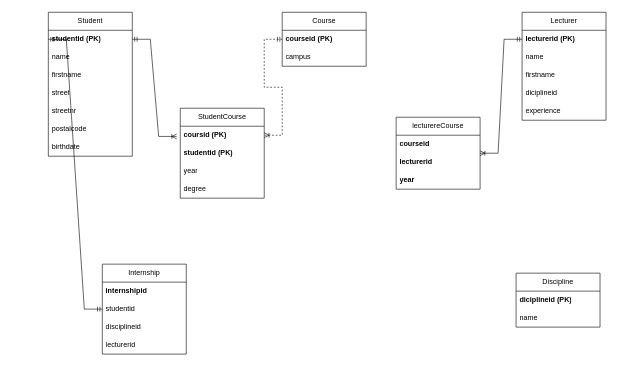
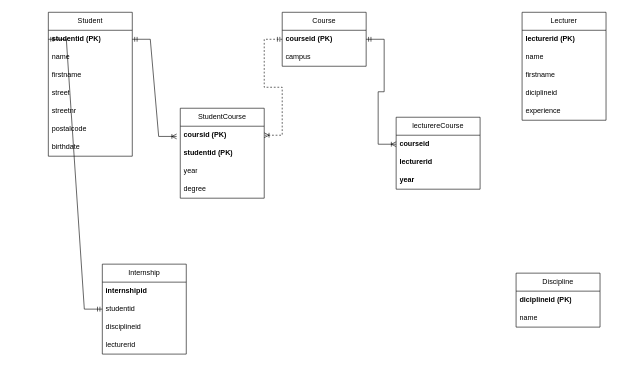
  <mxCell id="0" />
  <mxCell id="1" parent="0" />
  <mxCell id="2" value="Student" style="swimlane;fontStyle=0;childLayout=stackLayout;horizontal=1;startSize=30;horizontalStack=0;resizeParent=1;resizeParentMax=0;resizeLast=0;collapsible=1;marginBottom=0;whiteSpace=wrap;html=1;" vertex="1" parent="1"><mxGeometry x="80" y="20" width="140" height="240" as="geometry"><mxRectangle x="150" y="110" width="80" height="30" as="alternateBounds" /></mxGeometry></mxCell>
  <mxCell id="3" value="studentid (PK)" style="text;strokeColor=none;fillColor=none;align=left;verticalAlign=middle;spacingLeft=4;spacingRight=4;overflow=hidden;points=[[0,0.5],[1,0.5]];portConstraint=eastwest;rotatable=0;whiteSpace=wrap;html=1;fontStyle=1" vertex="1" parent="2"><mxGeometry y="30" width="140" height="30" as="geometry" /></mxCell>
  <mxCell id="4" value="name" style="text;strokeColor=none;fillColor=none;align=left;verticalAlign=middle;spacingLeft=4;spacingRight=4;overflow=hidden;points=[[0,0.5],[1,0.5]];portConstraint=eastwest;rotatable=0;whiteSpace=wrap;html=1;" vertex="1" parent="2"><mxGeometry y="60" width="140" height="30" as="geometry" /></mxCell>
  <mxCell id="5" value="firstname" style="text;strokeColor=none;fillColor=none;align=left;verticalAlign=middle;spacingLeft=4;spacingRight=4;overflow=hidden;points=[[0,0.5],[1,0.5]];portConstraint=eastwest;rotatable=0;whiteSpace=wrap;html=1;" vertex="1" parent="2"><mxGeometry y="90" width="140" height="30" as="geometry" /></mxCell>
  <mxCell id="6" value="&lt;div&gt;street&lt;/div&gt;" style="text;strokeColor=none;fillColor=none;align=left;verticalAlign=middle;spacingLeft=4;spacingRight=4;overflow=hidden;points=[[0,0.5],[1,0.5]];portConstraint=eastwest;rotatable=0;whiteSpace=wrap;html=1;" vertex="1" parent="2"><mxGeometry y="120" width="140" height="30" as="geometry" /></mxCell>
  <mxCell id="7" value="streetnr" style="text;strokeColor=none;fillColor=none;align=left;verticalAlign=middle;spacingLeft=4;spacingRight=4;overflow=hidden;points=[[0,0.5],[1,0.5]];portConstraint=eastwest;rotatable=0;whiteSpace=wrap;html=1;" vertex="1" parent="2"><mxGeometry y="150" width="140" height="30" as="geometry" /></mxCell>
  <mxCell id="8" value="postalcode" style="text;strokeColor=none;fillColor=none;align=left;verticalAlign=middle;spacingLeft=4;spacingRight=4;overflow=hidden;points=[[0,0.5],[1,0.5]];portConstraint=eastwest;rotatable=0;whiteSpace=wrap;html=1;" vertex="1" parent="2"><mxGeometry y="180" width="140" height="30" as="geometry" /></mxCell>
  <mxCell id="9" value="birthdate" style="text;strokeColor=none;fillColor=none;align=left;verticalAlign=middle;spacingLeft=4;spacingRight=4;overflow=hidden;points=[[0,0.5],[1,0.5]];portConstraint=eastwest;rotatable=0;whiteSpace=wrap;html=1;" vertex="1" parent="2"><mxGeometry y="210" width="140" height="30" as="geometry" /></mxCell>
  <mxCell id="10" value="Course" style="swimlane;fontStyle=0;childLayout=stackLayout;horizontal=1;startSize=30;horizontalStack=0;resizeParent=1;resizeParentMax=0;resizeLast=0;collapsible=1;marginBottom=0;whiteSpace=wrap;html=1;" vertex="1" parent="1"><mxGeometry x="470" y="20" width="140" height="90" as="geometry" /></mxCell>
  <mxCell id="11" value="&lt;b&gt;courseid (PK)&lt;br&gt;&lt;/b&gt;" style="text;strokeColor=none;fillColor=none;align=left;verticalAlign=middle;spacingLeft=4;spacingRight=4;overflow=hidden;points=[[0,0.5],[1,0.5]];portConstraint=eastwest;rotatable=0;whiteSpace=wrap;html=1;" vertex="1" parent="10"><mxGeometry y="30" width="140" height="30" as="geometry" /></mxCell>
  <mxCell id="12" value="campus" style="text;strokeColor=none;fillColor=none;align=left;verticalAlign=middle;spacingLeft=4;spacingRight=4;overflow=hidden;points=[[0,0.5],[1,0.5]];portConstraint=eastwest;rotatable=0;whiteSpace=wrap;html=1;" vertex="1" parent="10"><mxGeometry y="60" width="140" height="30" as="geometry" /></mxCell>
  <mxCell id="13" value="Lecturer" style="swimlane;fontStyle=0;childLayout=stackLayout;horizontal=1;startSize=30;horizontalStack=0;resizeParent=1;resizeParentMax=0;resizeLast=0;collapsible=1;marginBottom=0;whiteSpace=wrap;html=1;" vertex="1" parent="1"><mxGeometry x="870" y="20" width="140" height="180" as="geometry" /></mxCell>
  <mxCell id="14" value="&lt;b&gt;lecturerid (PK)&lt;br&gt;&lt;/b&gt;" style="text;strokeColor=none;fillColor=none;align=left;verticalAlign=middle;spacingLeft=4;spacingRight=4;overflow=hidden;points=[[0,0.5],[1,0.5]];portConstraint=eastwest;rotatable=0;whiteSpace=wrap;html=1;" vertex="1" parent="13"><mxGeometry y="30" width="140" height="30" as="geometry" /></mxCell>
  <mxCell id="15" value="&lt;div&gt;name&lt;/div&gt;" style="text;strokeColor=none;fillColor=none;align=left;verticalAlign=middle;spacingLeft=4;spacingRight=4;overflow=hidden;points=[[0,0.5],[1,0.5]];portConstraint=eastwest;rotatable=0;whiteSpace=wrap;html=1;" vertex="1" parent="13"><mxGeometry y="60" width="140" height="30" as="geometry" /></mxCell>
  <mxCell id="16" value="firstname" style="text;strokeColor=none;fillColor=none;align=left;verticalAlign=middle;spacingLeft=4;spacingRight=4;overflow=hidden;points=[[0,0.5],[1,0.5]];portConstraint=eastwest;rotatable=0;whiteSpace=wrap;html=1;" vertex="1" parent="13"><mxGeometry y="90" width="140" height="30" as="geometry" /></mxCell>
  <mxCell id="17" value="diciplineid" style="text;strokeColor=none;fillColor=none;align=left;verticalAlign=middle;spacingLeft=4;spacingRight=4;overflow=hidden;points=[[0,0.5],[1,0.5]];portConstraint=eastwest;rotatable=0;whiteSpace=wrap;html=1;" vertex="1" parent="13"><mxGeometry y="120" width="140" height="30" as="geometry" /></mxCell>
  <mxCell id="18" value="experience" style="text;strokeColor=none;fillColor=none;align=left;verticalAlign=middle;spacingLeft=4;spacingRight=4;overflow=hidden;points=[[0,0.5],[1,0.5]];portConstraint=eastwest;rotatable=0;whiteSpace=wrap;html=1;" vertex="1" parent="13"><mxGeometry y="150" width="140" height="30" as="geometry" /></mxCell>
  <mxCell id="19" value="StudentCourse" style="swimlane;fontStyle=0;childLayout=stackLayout;horizontal=1;startSize=30;horizontalStack=0;resizeParent=1;resizeParentMax=0;resizeLast=0;collapsible=1;marginBottom=0;whiteSpace=wrap;html=1;" vertex="1" parent="1"><mxGeometry x="300" y="180" width="140" height="150" as="geometry" /></mxCell>
  <mxCell id="20" value="&lt;b&gt;coursid (PK)&lt;br&gt;&lt;/b&gt;" style="text;strokeColor=none;fillColor=none;align=left;verticalAlign=middle;spacingLeft=4;spacingRight=4;overflow=hidden;points=[[0,0.5],[1,0.5]];portConstraint=eastwest;rotatable=0;whiteSpace=wrap;html=1;" vertex="1" parent="19"><mxGeometry y="30" width="140" height="30" as="geometry" /></mxCell>
  <mxCell id="21" value="studentid (PK)" style="text;strokeColor=none;fillColor=none;align=left;verticalAlign=middle;spacingLeft=4;spacingRight=4;overflow=hidden;points=[[0,0.5],[1,0.5]];portConstraint=eastwest;rotatable=0;whiteSpace=wrap;html=1;fontStyle=1" vertex="1" parent="19"><mxGeometry y="60" width="140" height="30" as="geometry" /></mxCell>
  <mxCell id="22" value="year" style="text;strokeColor=none;fillColor=none;align=left;verticalAlign=middle;spacingLeft=4;spacingRight=4;overflow=hidden;points=[[0,0.5],[1,0.5]];portConstraint=eastwest;rotatable=0;whiteSpace=wrap;html=1;" vertex="1" parent="19"><mxGeometry y="90" width="140" height="30" as="geometry" /></mxCell>
  <mxCell id="23" value="degree" style="text;strokeColor=none;fillColor=none;align=left;verticalAlign=middle;spacingLeft=4;spacingRight=4;overflow=hidden;points=[[0,0.5],[1,0.5]];portConstraint=eastwest;rotatable=0;whiteSpace=wrap;html=1;" vertex="1" parent="19"><mxGeometry y="120" width="140" height="30" as="geometry" /></mxCell>
  <mxCell id="24" value="lecturereCourse" style="swimlane;fontStyle=0;childLayout=stackLayout;horizontal=1;startSize=30;horizontalStack=0;resizeParent=1;resizeParentMax=0;resizeLast=0;collapsible=1;marginBottom=0;whiteSpace=wrap;html=1;" vertex="1" parent="1"><mxGeometry x="660" y="195" width="140" height="120" as="geometry" /></mxCell>
  <mxCell id="25" value="&lt;b&gt;courseid&lt;span style=&quot;white-space: pre;&quot;&gt;&#09;&lt;/span&gt;&lt;/b&gt;" style="text;strokeColor=none;fillColor=none;align=left;verticalAlign=middle;spacingLeft=4;spacingRight=4;overflow=hidden;points=[[0,0.5],[1,0.5]];portConstraint=eastwest;rotatable=0;whiteSpace=wrap;html=1;" vertex="1" parent="24"><mxGeometry y="30" width="140" height="30" as="geometry" /></mxCell>
  <mxCell id="26" value="&lt;b&gt;lecturerid&lt;/b&gt;" style="text;strokeColor=none;fillColor=none;align=left;verticalAlign=middle;spacingLeft=4;spacingRight=4;overflow=hidden;points=[[0,0.5],[1,0.5]];portConstraint=eastwest;rotatable=0;whiteSpace=wrap;html=1;" vertex="1" parent="24"><mxGeometry y="60" width="140" height="30" as="geometry" /></mxCell>
  <mxCell id="27" value="&lt;b&gt;year&lt;/b&gt;" style="text;strokeColor=none;fillColor=none;align=left;verticalAlign=middle;spacingLeft=4;spacingRight=4;overflow=hidden;points=[[0,0.5],[1,0.5]];portConstraint=eastwest;rotatable=0;whiteSpace=wrap;html=1;" vertex="1" parent="24"><mxGeometry y="90" width="140" height="30" as="geometry" /></mxCell>
  <mxCell id="28" value="Discipline" style="swimlane;fontStyle=0;childLayout=stackLayout;horizontal=1;startSize=30;horizontalStack=0;resizeParent=1;resizeParentMax=0;resizeLast=0;collapsible=1;marginBottom=0;whiteSpace=wrap;html=1;" vertex="1" parent="1"><mxGeometry x="860" y="455" width="140" height="90" as="geometry" /></mxCell>
  <mxCell id="29" value="&lt;b&gt;diciplineid (PK)&lt;br&gt;&lt;/b&gt;" style="text;strokeColor=none;fillColor=none;align=left;verticalAlign=middle;spacingLeft=4;spacingRight=4;overflow=hidden;points=[[0,0.5],[1,0.5]];portConstraint=eastwest;rotatable=0;whiteSpace=wrap;html=1;" vertex="1" parent="28"><mxGeometry y="30" width="140" height="30" as="geometry" /></mxCell>
  <mxCell id="30" value="name" style="text;strokeColor=none;fillColor=none;align=left;verticalAlign=middle;spacingLeft=4;spacingRight=4;overflow=hidden;points=[[0,0.5],[1,0.5]];portConstraint=eastwest;rotatable=0;whiteSpace=wrap;html=1;" vertex="1" parent="28"><mxGeometry y="60" width="140" height="30" as="geometry" /></mxCell>
  <mxCell id="31" value="Internship" style="swimlane;fontStyle=0;childLayout=stackLayout;horizontal=1;startSize=30;horizontalStack=0;resizeParent=1;resizeParentMax=0;resizeLast=0;collapsible=1;marginBottom=0;whiteSpace=wrap;html=1;" vertex="1" parent="1"><mxGeometry x="170" y="440" width="140" height="150" as="geometry" /></mxCell>
  <mxCell id="32" value="&lt;b&gt;internshipid&lt;/b&gt;" style="text;strokeColor=none;fillColor=none;align=left;verticalAlign=middle;spacingLeft=4;spacingRight=4;overflow=hidden;points=[[0,0.5],[1,0.5]];portConstraint=eastwest;rotatable=0;whiteSpace=wrap;html=1;" vertex="1" parent="31"><mxGeometry y="30" width="140" height="30" as="geometry" /></mxCell>
  <mxCell id="33" value="studentid&lt;span style=&quot;white-space: pre;&quot;&gt;&#09;&lt;/span&gt;" style="text;strokeColor=none;fillColor=none;align=left;verticalAlign=middle;spacingLeft=4;spacingRight=4;overflow=hidden;points=[[0,0.5],[1,0.5]];portConstraint=eastwest;rotatable=0;whiteSpace=wrap;html=1;" vertex="1" parent="31"><mxGeometry y="60" width="140" height="30" as="geometry" /></mxCell>
  <mxCell id="34" value="disciplineid" style="text;strokeColor=none;fillColor=none;align=left;verticalAlign=middle;spacingLeft=4;spacingRight=4;overflow=hidden;points=[[0,0.5],[1,0.5]];portConstraint=eastwest;rotatable=0;whiteSpace=wrap;html=1;" vertex="1" parent="31"><mxGeometry y="90" width="140" height="30" as="geometry" /></mxCell>
  <mxCell id="35" value="lecturerid" style="text;strokeColor=none;fillColor=none;align=left;verticalAlign=middle;spacingLeft=4;spacingRight=4;overflow=hidden;points=[[0,0.5],[1,0.5]];portConstraint=eastwest;rotatable=0;whiteSpace=wrap;html=1;" vertex="1" parent="31"><mxGeometry y="120" width="140" height="30" as="geometry" /></mxCell>
  <mxCell id="36" value="" style="edgeStyle=entityRelationEdgeStyle;fontSize=12;html=1;endArrow=ERoneToMany;startArrow=ERmandOne;rounded=0;exitX=1;exitY=0.5;exitDx=0;exitDy=0;entryX=-0.043;entryY=0.567;entryDx=0;entryDy=0;entryPerimeter=0;" edge="1" parent="1" source="3" target="20"><mxGeometry width="100" height="100" relative="1" as="geometry"><mxPoint x="260" y="140" as="sourcePoint" /><mxPoint x="360" y="40" as="targetPoint" /></mxGeometry></mxCell>
  <mxCell id="37" value="" style="edgeStyle=entityRelationEdgeStyle;fontSize=12;html=1;endArrow=ERoneToMany;startArrow=ERmandOne;rounded=0;exitX=0;exitY=0.5;exitDx=0;exitDy=0;entryX=1;entryY=0.5;entryDx=0;entryDy=0;dashed=1;" edge="1" parent="1" source="11" target="20"><mxGeometry width="100" height="100" relative="1" as="geometry"><mxPoint x="490" y="310" as="sourcePoint" /><mxPoint x="590" y="210" as="targetPoint" /></mxGeometry></mxCell>
- <mxCell id="39" value="" style="edgeStyle=entityRelationEdgeStyle;fontSize=12;html=1;endArrow=ERoneToMany;startArrow=ERmandOne;rounded=0;exitX=0;exitY=0.5;exitDx=0;exitDy=0;entryX=1;entryY=0.5;entryDx=0;entryDy=0;" edge="1" parent="1" source="14" target="24"><mxGeometry width="100" height="100" relative="1" as="geometry"><mxPoint x="740" y="130" as="sourcePoint" /><mxPoint x="840" y="30" as="targetPoint" /></mxGeometry></mxCell>
+ <mxCell id="38" value="" style="edgeStyle=entityRelationEdgeStyle;fontSize=12;html=1;endArrow=ERoneToMany;startArrow=ERmandOne;rounded=0;exitX=1;exitY=0.5;exitDx=0;exitDy=0;" edge="1" parent="1" source="11" target="25"><mxGeometry width="100" height="100" relative="1" as="geometry"><mxPoint x="680" y="130" as="sourcePoint" /><mxPoint x="780" y="30" as="targetPoint" /></mxGeometry></mxCell>
  <mxCell id="40" value="" style="edgeStyle=entityRelationEdgeStyle;fontSize=12;html=1;endArrow=ERmandOne;startArrow=ERmandOne;rounded=0;exitX=0;exitY=0.5;exitDx=0;exitDy=0;entryX=0;entryY=0.5;entryDx=0;entryDy=0;" edge="1" parent="1" source="3" target="33"><mxGeometry width="100" height="100" relative="1" as="geometry"><mxPoint x="20" y="430" as="sourcePoint" /><mxPoint x="120" y="330" as="targetPoint" /><Array as="points"><mxPoint x="20" y="290" /><mxPoint y="290" x="40" /></Array></mxGeometry></mxCell>
